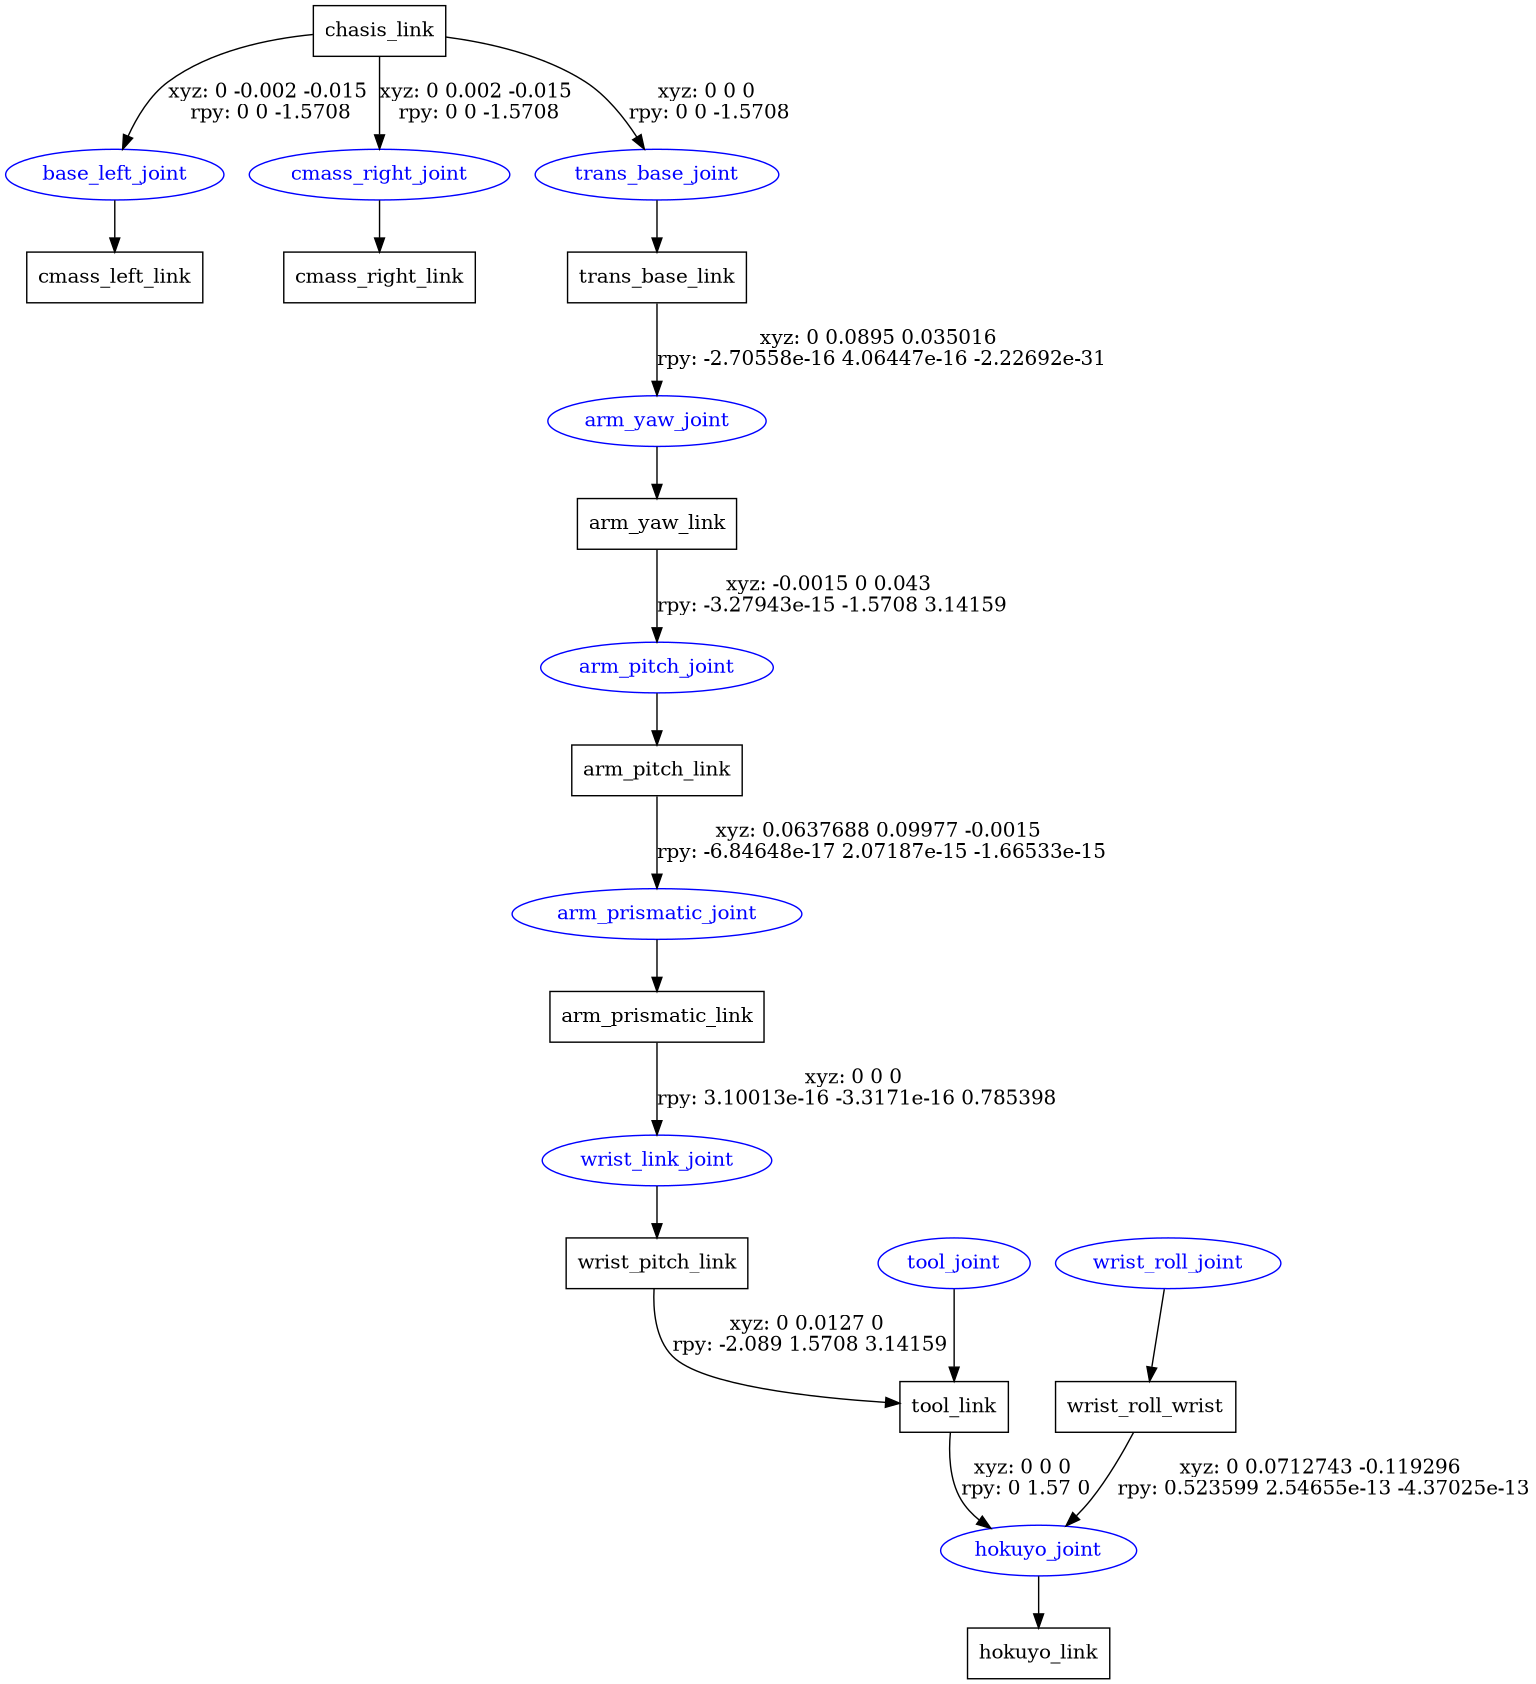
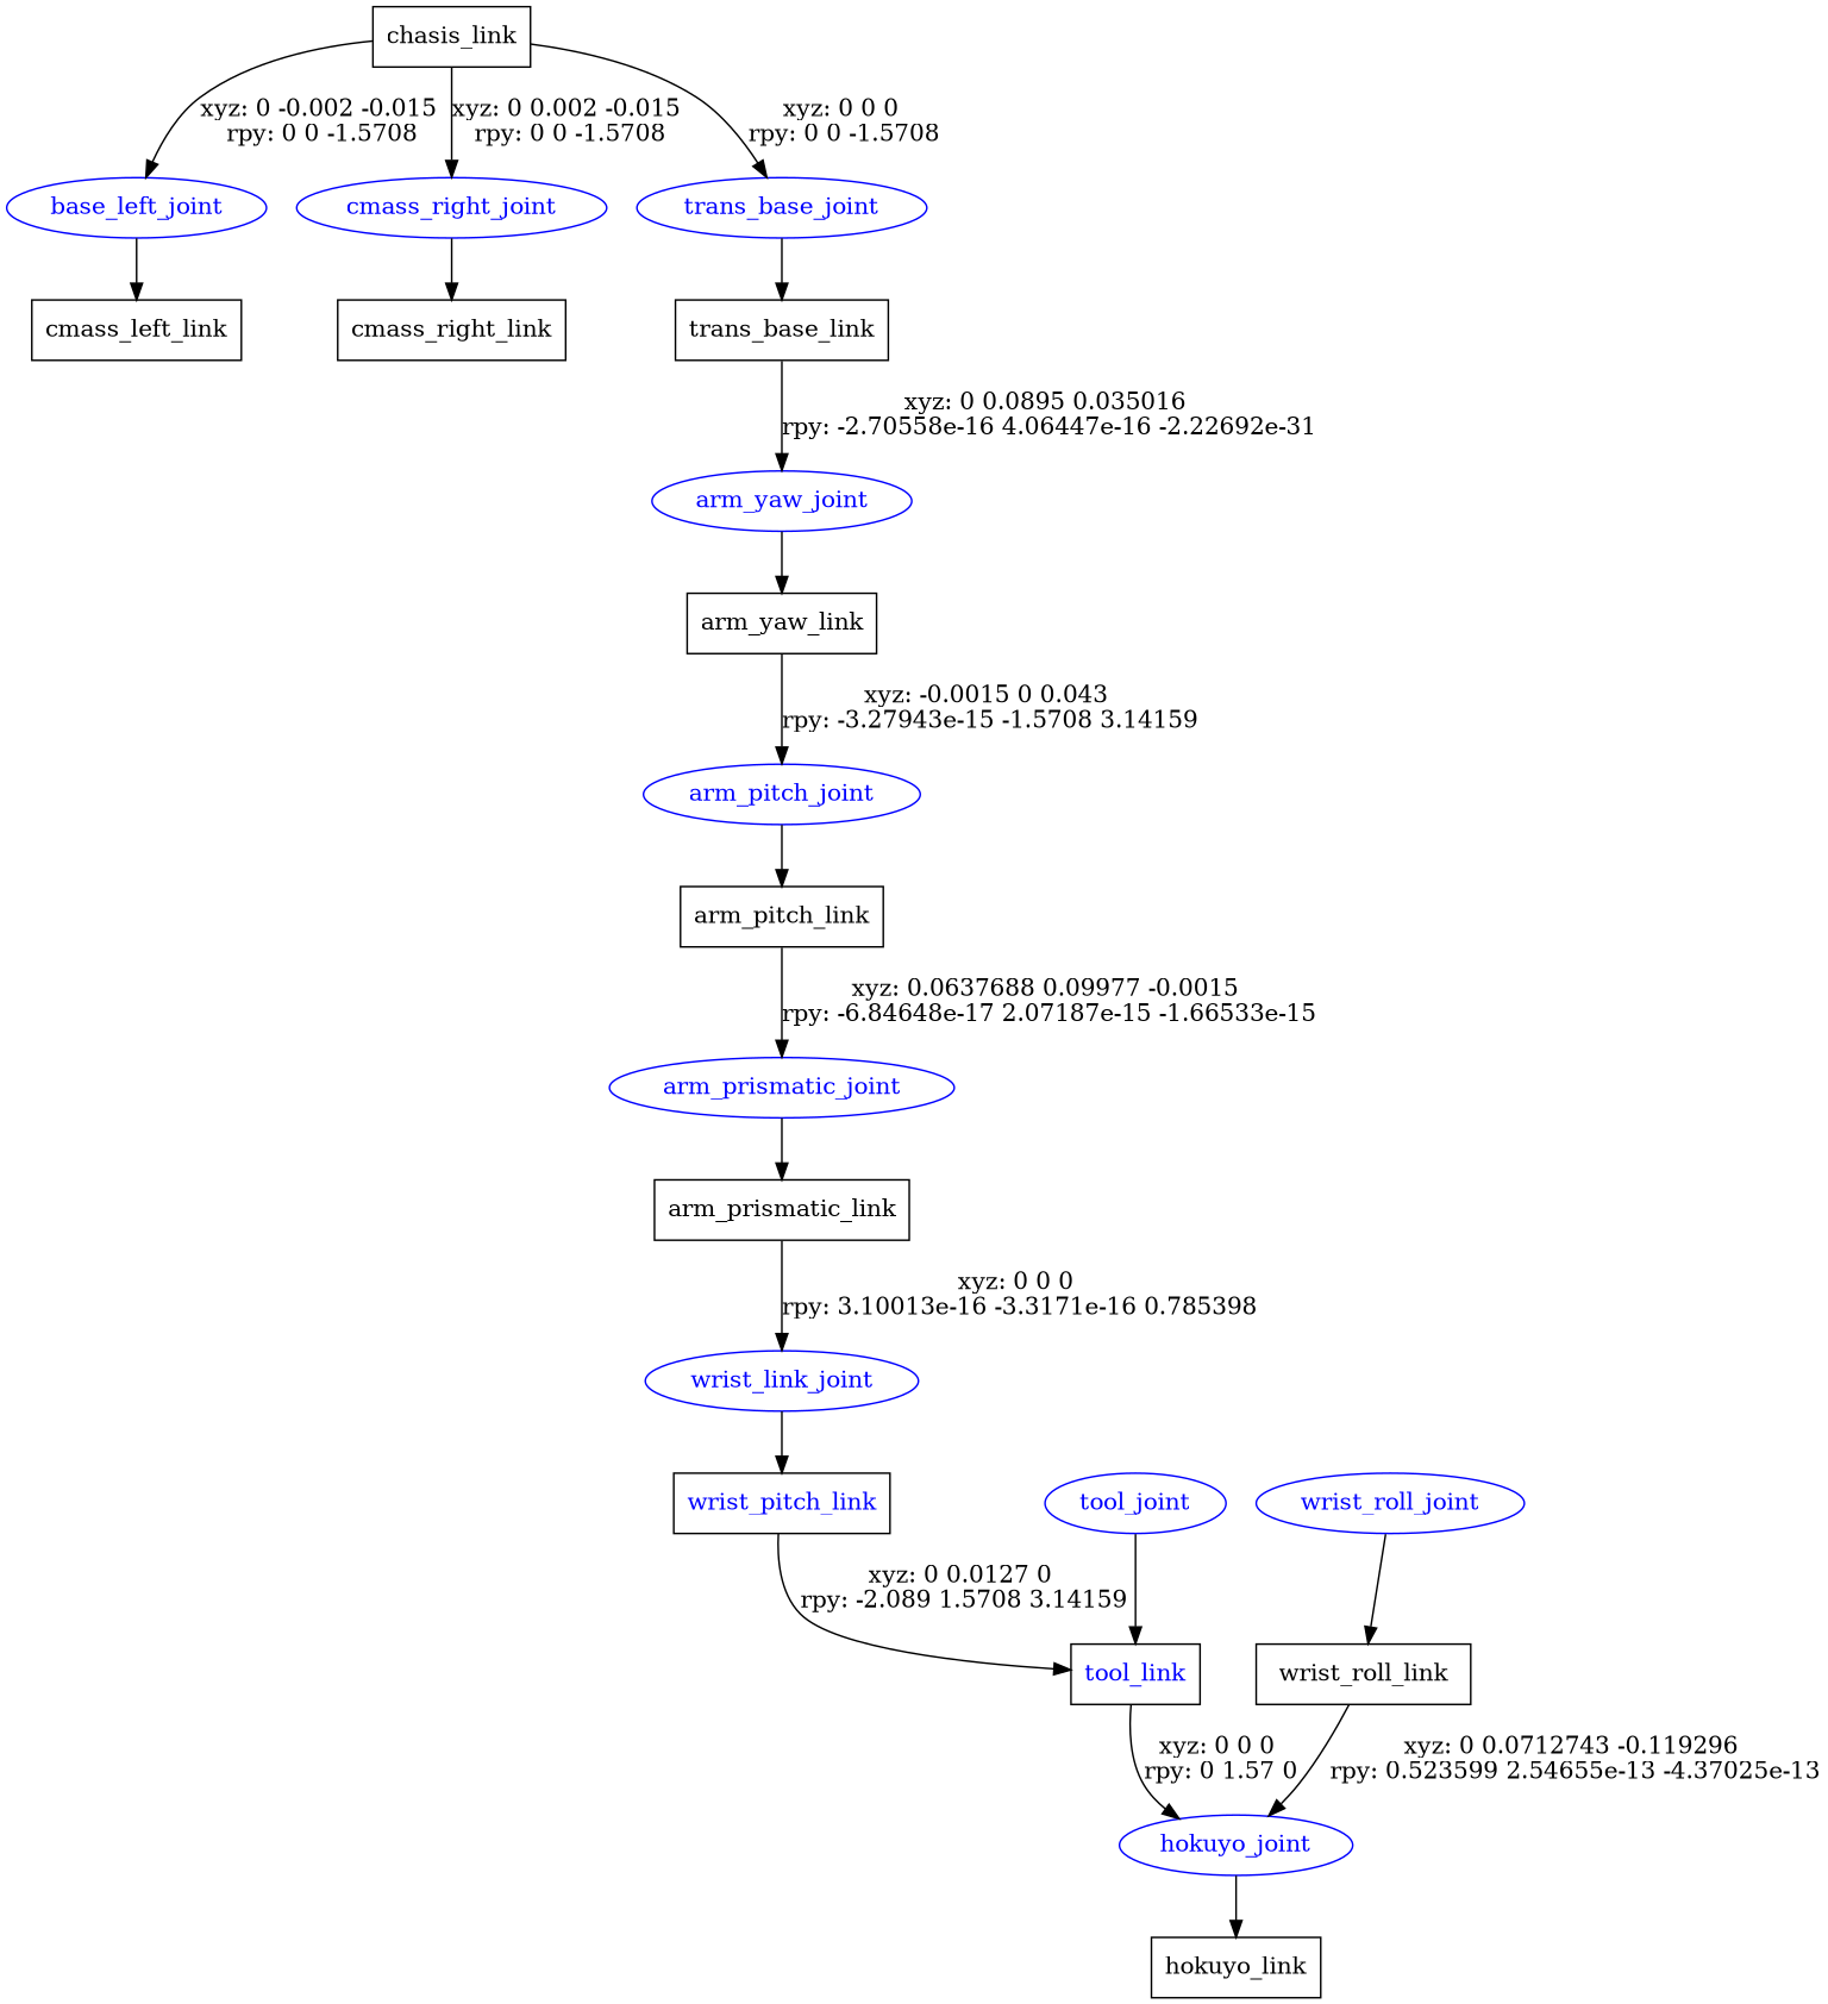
  digraph {
    node [shape=box]
    n1 [label=chasis_link]
    n2 [color=blue fontcolor=blue label=base_left_joint shape=ellipse]
    cmass_right_joint [color=blue fontcolor=blue shape=ellipse]
    trans_base_joint [color=blue fontcolor=blue shape=ellipse]
    n5 [label=cmass_left_link]
    n6 [label=cmass_right_link]
    n7 [label=trans_base_link]
    arm_yaw_joint [color=blue fontcolor=blue shape=ellipse]
    n9 [label=arm_yaw_link]
    arm_pitch_joint [color=blue fontcolor=blue shape=ellipse]
    n11 [label=arm_pitch_link]
    arm_prismatic_joint [color=blue fontcolor=blue shape=ellipse]
    n13 [label=arm_prismatic_link]
    n14 [color=blue fontcolor=blue label=wrist_link_joint shape=ellipse]
-   n15 [label=wrist_pitch_link]
-   n16 [label=tool_link]
+   n15 [label=wrist_pitch_link fontcolor=blue]
+   n16 [label=tool_link fontcolor=blue]
    wrist_roll_joint [color=blue fontcolor=blue shape=ellipse]
-   n18 [label=wrist_roll_wrist]
+   n18 [label=wrist_roll_link]
    hokuyo_joint [color=blue fontcolor=blue shape=ellipse]
    tool_joint [color=blue fontcolor=blue shape=ellipse]
    n21 [label=hokuyo_link]
    n1 -> n2 [label="xyz: 0 -0.002 -0.015 \nrpy: 0 0 -1.5708"]
    n1 -> cmass_right_joint [label="xyz: 0 0.002 -0.015 \nrpy: 0 0 -1.5708"]
    n1 -> trans_base_joint [label="xyz: 0 0 0 \nrpy: 0 0 -1.5708"]
    n2 -> n5
    cmass_right_joint -> n6
    trans_base_joint -> n7
    n7 -> arm_yaw_joint [label="xyz: 0 0.0895 0.035016 \nrpy: -2.70558e-16 4.06447e-16 -2.22692e-31"]
    arm_yaw_joint -> n9
    n9 -> arm_pitch_joint [label="xyz: -0.0015 0 0.043 \nrpy: -3.27943e-15 -1.5708 3.14159"]
    arm_pitch_joint -> n11
    n11 -> arm_prismatic_joint [label="xyz: 0.0637688 0.09977 -0.0015 \nrpy: -6.84648e-17 2.07187e-15 -1.66533e-15"]
    arm_prismatic_joint -> n13
    n13 -> n14 [label="xyz: 0 0 0 \nrpy: 3.10013e-16 -3.3171e-16 0.785398"]
    n14 -> n15
    n15 -> n16 [label="xyz: 0 0.0127 0 \nrpy: -2.089 1.5708 3.14159"]
    n16 -> hokuyo_joint [label="xyz: 0 0 0 \nrpy: 0 1.57 0"]
    wrist_roll_joint -> n18
    n18 -> hokuyo_joint [label="xyz: 0 0.0712743 -0.119296 \nrpy: 0.523599 2.54655e-13 -4.37025e-13"]
    hokuyo_joint -> n21
    tool_joint -> n16
  }
